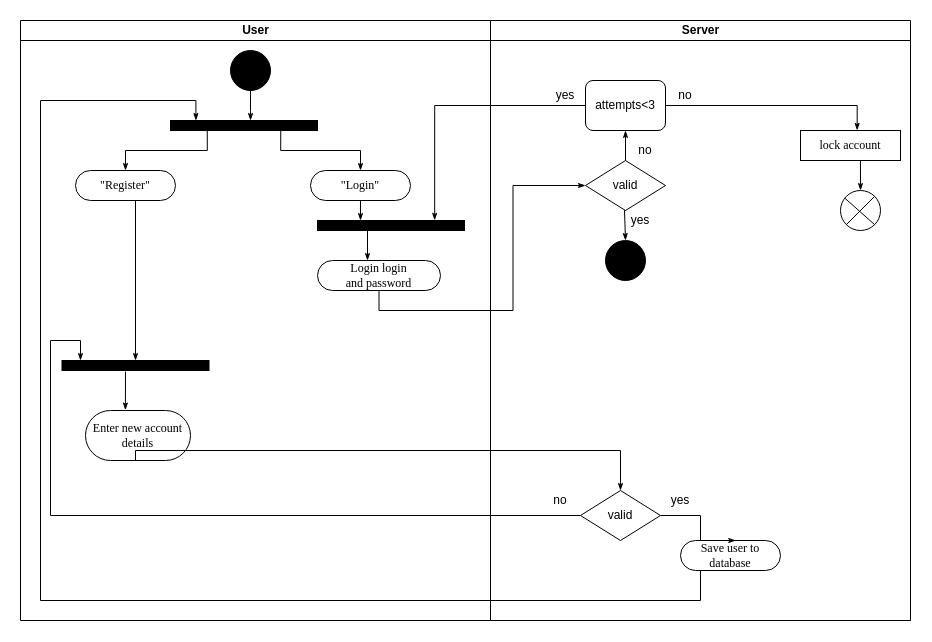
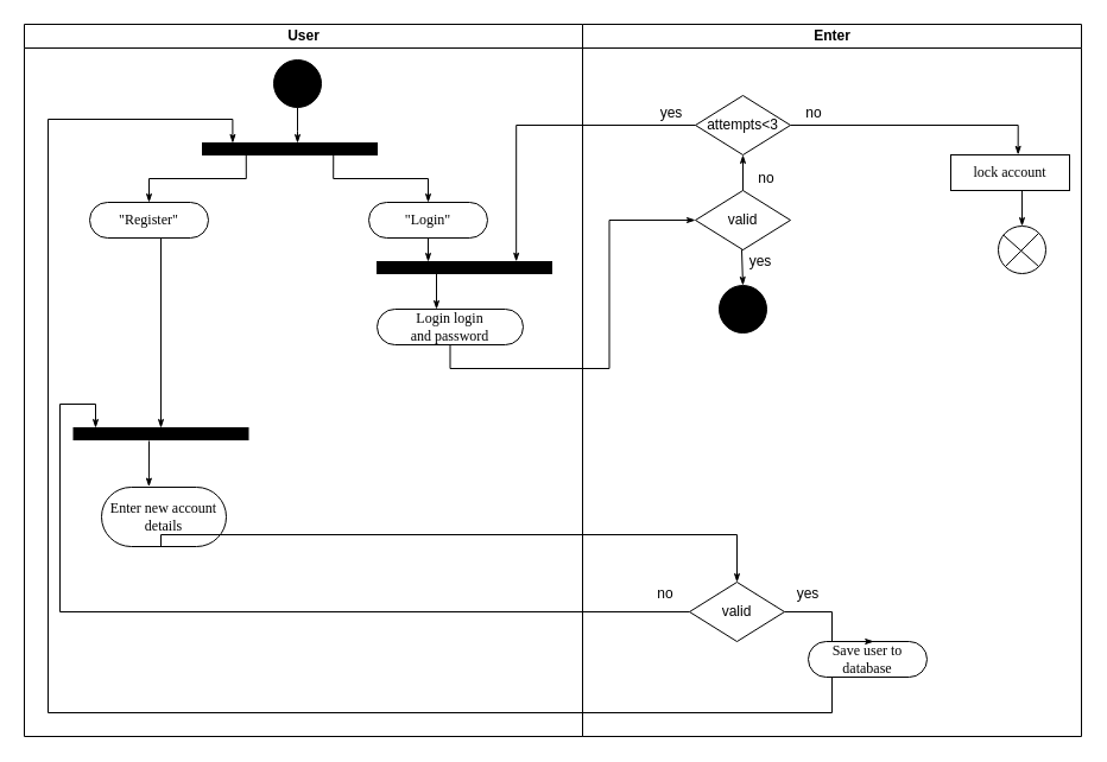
  <mxCell id="0" />
  <mxCell id="1" parent="0" />
  <mxCell id="2" value="User" style="swimlane;html=1;startSize=20;" parent="1" vertex="1"><mxGeometry x="20" y="20" width="470" height="600" as="geometry" /></mxCell>
  <mxCell id="3" style="edgeStyle=orthogonalEdgeStyle;rounded=0;html=1;labelBackgroundColor=none;startArrow=none;startFill=0;startSize=5;endArrow=classicThin;endFill=1;endSize=5;jettySize=auto;orthogonalLoop=1;strokeColor=#000000;strokeWidth=1;fontFamily=Verdana;fontSize=12;fontColor=#000000;" parent="2" source="4" edge="1"><mxGeometry relative="1" as="geometry"><mxPoint x="230" y="100" as="targetPoint" /></mxGeometry></mxCell>
  <mxCell id="4" value="" style="ellipse;whiteSpace=wrap;html=1;rounded=0;shadow=0;comic=0;labelBackgroundColor=none;strokeColor=#000000;strokeWidth=1;fillColor=#000000;fontFamily=Verdana;fontSize=12;fontColor=#000000;align=center;" parent="2" vertex="1"><mxGeometry x="210" y="30" width="40" height="40" as="geometry" /></mxCell>
  <mxCell id="5" value="" style="whiteSpace=wrap;html=1;rounded=0;shadow=0;comic=0;labelBackgroundColor=none;strokeColor=#000000;strokeWidth=1;fillColor=#000000;fontFamily=Verdana;fontSize=12;fontColor=#000000;align=center;rotation=0;" parent="2" vertex="1"><mxGeometry x="150" y="100" width="147" height="10" as="geometry" /></mxCell>
  <mxCell id="6" style="edgeStyle=orthogonalEdgeStyle;rounded=0;html=1;exitX=0.75;exitY=1;labelBackgroundColor=none;startArrow=none;startFill=0;startSize=5;endArrow=classicThin;endFill=1;endSize=5;jettySize=auto;orthogonalLoop=1;strokeColor=#000000;strokeWidth=1;fontFamily=Verdana;fontSize=12;fontColor=#000000;entryX=0.5;entryY=0;entryDx=0;entryDy=0;" parent="2" source="5" target="7" edge="1"><mxGeometry relative="1" as="geometry"><Array as="points"><mxPoint x="260" y="130" /><mxPoint x="340" y="130" /></Array><mxPoint x="340" y="140" as="targetPoint" /></mxGeometry></mxCell>
  <mxCell id="7" value="&quot;Login&quot;" style="rounded=1;whiteSpace=wrap;html=1;shadow=0;comic=0;labelBackgroundColor=none;strokeColor=#000000;strokeWidth=1;fillColor=#ffffff;fontFamily=Verdana;fontSize=12;fontColor=#000000;align=center;arcSize=50;" parent="2" vertex="1"><mxGeometry x="290" y="150" width="100" height="30" as="geometry" /></mxCell>
  <mxCell id="8" value="&quot;Register&quot;" style="rounded=1;whiteSpace=wrap;html=1;shadow=0;comic=0;labelBackgroundColor=none;strokeColor=#000000;strokeWidth=1;fillColor=#ffffff;fontFamily=Verdana;fontSize=12;fontColor=#000000;align=center;arcSize=50;" parent="2" vertex="1"><mxGeometry x="55" y="150" width="100" height="30" as="geometry" /></mxCell>
  <mxCell id="9" style="edgeStyle=orthogonalEdgeStyle;rounded=0;html=1;exitX=0.25;exitY=1;entryX=0.5;entryY=0;labelBackgroundColor=none;startArrow=none;startFill=0;startSize=5;endArrow=classicThin;endFill=1;endSize=5;jettySize=auto;orthogonalLoop=1;strokeColor=#000000;strokeWidth=1;fontFamily=Verdana;fontSize=12;fontColor=#000000;" parent="2" source="5" target="8" edge="1"><mxGeometry relative="1" as="geometry"><Array as="points"><mxPoint x="187" y="130" /><mxPoint x="105" y="130" /></Array></mxGeometry></mxCell>
  <mxCell id="10" value="&lt;div&gt;Login login&lt;/div&gt;&lt;div&gt;and password&lt;br&gt;&lt;/div&gt;" style="rounded=1;whiteSpace=wrap;html=1;shadow=0;comic=0;labelBackgroundColor=none;strokeColor=#000000;strokeWidth=1;fillColor=#ffffff;fontFamily=Verdana;fontSize=12;fontColor=#000000;align=center;arcSize=50;" parent="2" vertex="1"><mxGeometry x="297" y="240" width="123" height="30" as="geometry" /></mxCell>
  <mxCell id="11" style="edgeStyle=orthogonalEdgeStyle;rounded=0;html=1;labelBackgroundColor=none;startArrow=none;startFill=0;startSize=5;endArrow=classicThin;endFill=1;endSize=5;jettySize=auto;orthogonalLoop=1;strokeColor=#000000;strokeWidth=1;fontFamily=Verdana;fontSize=12;fontColor=#000000;" parent="2" edge="1"><mxGeometry relative="1" as="geometry"><mxPoint x="347" y="240" as="targetPoint" /><mxPoint x="347" y="220" as="sourcePoint" /><Array as="points"><mxPoint x="347" y="210" /><mxPoint x="347" y="210" /></Array></mxGeometry></mxCell>
  <mxCell id="12" value="" style="whiteSpace=wrap;html=1;rounded=0;shadow=0;comic=0;labelBackgroundColor=none;strokeColor=#000000;strokeWidth=1;fillColor=#000000;fontFamily=Verdana;fontSize=12;fontColor=#000000;align=center;rotation=0;" parent="2" vertex="1"><mxGeometry x="297" y="200" width="147" height="10" as="geometry" /></mxCell>
  <mxCell id="13" style="edgeStyle=orthogonalEdgeStyle;rounded=0;html=1;labelBackgroundColor=none;startArrow=none;startFill=0;startSize=5;endArrow=classicThin;endFill=1;endSize=5;jettySize=auto;orthogonalLoop=1;strokeColor=#000000;strokeWidth=1;fontFamily=Verdana;fontSize=12;fontColor=#000000;" parent="2" edge="1"><mxGeometry relative="1" as="geometry"><mxPoint x="340" y="200" as="targetPoint" /><mxPoint x="339.961" y="190.019" as="sourcePoint" /><Array as="points"><mxPoint x="340" y="180" /><mxPoint x="340" y="180" /></Array></mxGeometry></mxCell>
  <mxCell id="14" value="Enter new account details" style="rounded=1;whiteSpace=wrap;html=1;shadow=0;comic=0;labelBackgroundColor=none;strokeColor=#000000;strokeWidth=1;fillColor=#ffffff;fontFamily=Verdana;fontSize=12;fontColor=#000000;align=center;arcSize=50;" parent="2" vertex="1"><mxGeometry x="65" y="390" width="105" height="50" as="geometry" /></mxCell>
  <mxCell id="15" value="" style="whiteSpace=wrap;html=1;rounded=0;shadow=0;comic=0;labelBackgroundColor=none;strokeColor=#000000;strokeWidth=1;fillColor=#000000;fontFamily=Verdana;fontSize=12;fontColor=#000000;align=center;rotation=0;" parent="2" vertex="1"><mxGeometry x="41.5" y="340" width="147" height="10" as="geometry" /></mxCell>
  <mxCell id="16" style="edgeStyle=orthogonalEdgeStyle;rounded=0;html=1;labelBackgroundColor=none;startArrow=none;startFill=0;startSize=5;endArrow=classicThin;endFill=1;endSize=5;jettySize=auto;orthogonalLoop=1;strokeColor=#000000;strokeWidth=1;fontFamily=Verdana;fontSize=12;fontColor=#000000;exitX=0.233;exitY=1;exitDx=0;exitDy=0;exitPerimeter=0;" parent="2" source="8" edge="1"><mxGeometry relative="1" as="geometry"><mxPoint x="78" y="185" as="sourcePoint" /><mxPoint x="115" y="340" as="targetPoint" /><Array as="points"><mxPoint x="115" y="180" /><mxPoint x="115" y="340" /></Array></mxGeometry></mxCell>
  <mxCell id="17" style="edgeStyle=orthogonalEdgeStyle;rounded=0;html=1;exitX=0;exitY=0.5;labelBackgroundColor=none;startArrow=none;startFill=0;startSize=5;endArrow=classicThin;endFill=1;endSize=5;jettySize=auto;orthogonalLoop=1;strokeColor=#000000;strokeWidth=1;fontFamily=Verdana;fontSize=12;fontColor=#000000;exitDx=0;exitDy=0;" parent="2" source="27" edge="1"><mxGeometry relative="1" as="geometry"><Array as="points"><mxPoint x="30" y="495" /><mxPoint x="30" y="320" /><mxPoint x="60" y="320" /></Array><mxPoint x="411.5" y="470" as="sourcePoint" /><mxPoint x="60" y="340" as="targetPoint" /></mxGeometry></mxCell>
  <mxCell id="18" style="edgeStyle=orthogonalEdgeStyle;rounded=0;html=1;labelBackgroundColor=none;startArrow=none;startFill=0;startSize=5;endArrow=classicThin;endFill=1;endSize=5;jettySize=auto;orthogonalLoop=1;strokeColor=#000000;strokeWidth=1;fontFamily=Verdana;fontSize=12;fontColor=#000000;entryX=0.38;entryY=-0.008;entryDx=0;entryDy=0;entryPerimeter=0;" parent="2" target="14" edge="1"><mxGeometry relative="1" as="geometry"><mxPoint x="105" y="351" as="sourcePoint" /><mxPoint x="125" y="349.833" as="targetPoint" /><Array as="points" /></mxGeometry></mxCell>
- <mxCell id="19" value="Server" style="swimlane;html=1;startSize=20;" parent="1" vertex="1"><mxGeometry x="490" y="20" width="420" height="600" as="geometry" /></mxCell>
+ <mxCell id="19" value="Enter" style="swimlane;html=1;startSize=20;" parent="1" vertex="1"><mxGeometry x="490" y="20" width="420" height="600" as="geometry" /></mxCell>
  <mxCell id="20" value="valid" style="rhombus;whiteSpace=wrap;html=1;" parent="19" vertex="1"><mxGeometry x="95" y="140" width="80" height="50" as="geometry" /></mxCell>
- <mxCell id="21" value="attempts&amp;lt;3" style="whiteSpace=wrap;html=1;rounded=1;" parent="19" vertex="1"><mxGeometry x="95" y="60" width="80" height="50" as="geometry" /></mxCell>
+ <mxCell id="21" value="attempts&amp;lt;3" style="rhombus;whiteSpace=wrap;html=1;" parent="19" vertex="1"><mxGeometry x="95" y="60" width="80" height="50" as="geometry" /></mxCell>
  <mxCell id="22" value="lock account" style="whiteSpace=wrap;html=1;shadow=0;comic=0;labelBackgroundColor=none;strokeColor=#000000;strokeWidth=1;fillColor=#ffffff;fontFamily=Verdana;fontSize=12;fontColor=#000000;align=center;arcSize=50;rounded=0;" parent="19" vertex="1"><mxGeometry x="310" y="110" width="100" height="30" as="geometry" /></mxCell>
  <mxCell id="23" style="edgeStyle=orthogonalEdgeStyle;rounded=0;html=1;entryX=0.25;entryY=0;labelBackgroundColor=none;startArrow=none;startFill=0;startSize=5;endArrow=classicThin;endFill=1;endSize=5;jettySize=auto;orthogonalLoop=1;strokeColor=#000000;strokeWidth=1;fontFamily=Verdana;fontSize=12;fontColor=#000000;exitX=1;exitY=0.5;exitDx=0;exitDy=0;" parent="19" source="21" edge="1"><mxGeometry relative="1" as="geometry"><mxPoint x="320" y="79.857" as="sourcePoint" /><mxPoint x="366.667" y="109.833" as="targetPoint" /><Array as="points"><mxPoint x="367" y="85" /></Array></mxGeometry></mxCell>
  <mxCell id="24" style="edgeStyle=orthogonalEdgeStyle;rounded=0;html=1;labelBackgroundColor=none;startArrow=none;startFill=0;startSize=5;endArrow=classicThin;endFill=1;endSize=5;jettySize=auto;orthogonalLoop=1;strokeColor=#000000;strokeWidth=1;fontFamily=Verdana;fontSize=12;fontColor=#000000;exitX=0.5;exitY=0;exitDx=0;exitDy=0;entryX=0.5;entryY=1;entryDx=0;entryDy=0;" parent="19" source="20" target="21" edge="1"><mxGeometry relative="1" as="geometry"><mxPoint x="190" y="94.833" as="sourcePoint" /><mxPoint x="200" y="165" as="targetPoint" /><Array as="points"><mxPoint x="135" y="110" /></Array></mxGeometry></mxCell>
  <mxCell id="25" value="" style="ellipse;whiteSpace=wrap;html=1;rounded=0;shadow=0;comic=0;labelBackgroundColor=none;strokeColor=#000000;strokeWidth=1;fillColor=#000000;fontFamily=Verdana;fontSize=12;fontColor=#000000;align=center;" parent="19" vertex="1"><mxGeometry x="115" y="220" width="40" height="40" as="geometry" /></mxCell>
  <mxCell id="26" style="edgeStyle=orthogonalEdgeStyle;rounded=0;html=1;labelBackgroundColor=none;startArrow=none;startFill=0;startSize=5;endArrow=classicThin;endFill=1;endSize=5;jettySize=auto;orthogonalLoop=1;strokeColor=#000000;strokeWidth=1;fontFamily=Verdana;fontSize=12;fontColor=#000000;exitX=0.5;exitY=1;exitDx=0;exitDy=0;entryX=0.5;entryY=0;entryDx=0;entryDy=0;" parent="19" source="20" target="25" edge="1"><mxGeometry relative="1" as="geometry"><mxPoint x="145" y="150.143" as="sourcePoint" /><mxPoint x="145" y="119.857" as="targetPoint" /><Array as="points"><mxPoint x="134" y="190" /></Array></mxGeometry></mxCell>
  <mxCell id="27" value="valid" style="rhombus;whiteSpace=wrap;html=1;" parent="19" vertex="1"><mxGeometry x="90" y="470" width="80" height="50" as="geometry" /></mxCell>
  <mxCell id="28" value="" style="ellipse;whiteSpace=wrap;html=1;rounded=0;shadow=0;comic=0;labelBackgroundColor=none;strokeColor=#000000;strokeWidth=1;fillColor=#ffffff;fontFamily=Verdana;fontSize=12;fontColor=#000000;align=center;" parent="19" vertex="1"><mxGeometry x="350" y="170" width="40" height="40" as="geometry" /></mxCell>
  <mxCell id="29" style="edgeStyle=orthogonalEdgeStyle;rounded=0;html=1;labelBackgroundColor=none;startArrow=none;startFill=0;startSize=5;endArrow=classicThin;endFill=1;endSize=5;jettySize=auto;orthogonalLoop=1;strokeColor=#000000;strokeWidth=1;fontFamily=Verdana;fontSize=12;fontColor=#000000;exitX=0.5;exitY=1;exitDx=0;exitDy=0;entryX=0.5;entryY=0;entryDx=0;entryDy=0;" parent="19" target="28" edge="1"><mxGeometry relative="1" as="geometry"><mxPoint x="369.944" y="139.889" as="sourcePoint" /><mxPoint x="-130" y="29.857" as="targetPoint" /><Array as="points"><mxPoint x="369" y="140" /></Array></mxGeometry></mxCell>
  <mxCell id="30" value="" style="endArrow=none;html=1;entryX=1;entryY=0;entryDx=0;entryDy=0;exitX=0;exitY=1;exitDx=0;exitDy=0;" parent="19" source="28" target="28" edge="1"><mxGeometry width="50" height="50" relative="1" as="geometry"><mxPoint x="335" y="395" as="sourcePoint" /><mxPoint x="385" y="345" as="targetPoint" /></mxGeometry></mxCell>
  <mxCell id="31" value="" style="endArrow=none;html=1;exitX=0.108;exitY=0.191;exitDx=0;exitDy=0;exitPerimeter=0;entryX=1;entryY=1;entryDx=0;entryDy=0;" parent="19" source="28" target="28" edge="1"><mxGeometry width="50" height="50" relative="1" as="geometry"><mxPoint x="366.048" y="213.905" as="sourcePoint" /><mxPoint x="380" y="200" as="targetPoint" /></mxGeometry></mxCell>
  <mxCell id="32" value="yes" style="text;html=1;strokeColor=none;fillColor=none;align=center;verticalAlign=middle;whiteSpace=wrap;rounded=0;" parent="19" vertex="1"><mxGeometry x="130" y="190" width="40" height="20" as="geometry" /></mxCell>
  <mxCell id="33" value="no" style="text;html=1;strokeColor=none;fillColor=none;align=center;verticalAlign=middle;whiteSpace=wrap;rounded=0;" parent="19" vertex="1"><mxGeometry x="135" y="120" width="40" height="20" as="geometry" /></mxCell>
  <mxCell id="34" value="yes" style="text;html=1;strokeColor=none;fillColor=none;align=center;verticalAlign=middle;whiteSpace=wrap;rounded=0;" parent="19" vertex="1"><mxGeometry x="55" y="65" width="40" height="20" as="geometry" /></mxCell>
  <mxCell id="35" value="no" style="text;html=1;strokeColor=none;fillColor=none;align=center;verticalAlign=middle;whiteSpace=wrap;rounded=0;" parent="19" vertex="1"><mxGeometry x="175" y="65" width="40" height="20" as="geometry" /></mxCell>
  <mxCell id="36" value="no" style="text;html=1;strokeColor=none;fillColor=none;align=center;verticalAlign=middle;whiteSpace=wrap;rounded=0;" vertex="1" parent="19"><mxGeometry x="50" y="470" width="40" height="20" as="geometry" /></mxCell>
  <mxCell id="37" value="yes" style="text;html=1;strokeColor=none;fillColor=none;align=center;verticalAlign=middle;whiteSpace=wrap;rounded=0;" vertex="1" parent="19"><mxGeometry x="170" y="470" width="40" height="20" as="geometry" /></mxCell>
  <mxCell id="38" value="Save user to database" style="rounded=1;whiteSpace=wrap;html=1;shadow=0;comic=0;labelBackgroundColor=none;strokeColor=#000000;strokeWidth=1;fillColor=#ffffff;fontFamily=Verdana;fontSize=12;fontColor=#000000;align=center;arcSize=50;" vertex="1" parent="19"><mxGeometry x="190" y="520" width="100" height="30" as="geometry" /></mxCell>
  <mxCell id="39" style="edgeStyle=orthogonalEdgeStyle;rounded=0;html=1;labelBackgroundColor=none;startArrow=none;startFill=0;startSize=5;endArrow=classicThin;endFill=1;endSize=5;jettySize=auto;orthogonalLoop=1;strokeColor=#000000;strokeWidth=1;fontFamily=Verdana;fontSize=12;fontColor=#000000;exitX=1;exitY=0.5;exitDx=0;exitDy=0;entryX=0.552;entryY=0;entryDx=0;entryDy=0;entryPerimeter=0;" edge="1" parent="19" source="27" target="38"><mxGeometry relative="1" as="geometry"><mxPoint x="149.534" y="394.759" as="sourcePoint" /><mxPoint x="210" y="420" as="targetPoint" /><Array as="points"><mxPoint x="210" y="495" /></Array></mxGeometry></mxCell>
  <mxCell id="40" style="edgeStyle=orthogonalEdgeStyle;rounded=0;html=1;entryX=0.797;entryY=-0.017;labelBackgroundColor=none;startArrow=none;startFill=0;startSize=5;endArrow=classicThin;endFill=1;endSize=5;jettySize=auto;orthogonalLoop=1;strokeColor=#000000;strokeWidth=1;fontFamily=Verdana;fontSize=12;fontColor=#000000;entryDx=0;entryDy=0;entryPerimeter=0;exitX=0;exitY=0.5;exitDx=0;exitDy=0;" parent="1" source="21" target="12" edge="1"><mxGeometry relative="1" as="geometry"><mxPoint x="528.5" y="249.857" as="sourcePoint" /><mxPoint x="575.167" y="279.833" as="targetPoint" /></mxGeometry></mxCell>
  <mxCell id="41" style="edgeStyle=orthogonalEdgeStyle;rounded=0;html=1;entryX=0;entryY=0.5;labelBackgroundColor=none;startArrow=none;startFill=0;startSize=5;endArrow=classicThin;endFill=1;endSize=5;jettySize=auto;orthogonalLoop=1;strokeColor=#000000;strokeWidth=1;fontFamily=Verdana;fontSize=12;fontColor=#000000;exitX=0.5;exitY=1;exitDx=0;exitDy=0;entryDx=0;entryDy=0;" parent="1" source="10" target="20" edge="1"><mxGeometry relative="1" as="geometry"><mxPoint x="344" y="359.857" as="sourcePoint" /><mxPoint x="390.667" y="389.833" as="targetPoint" /></mxGeometry></mxCell>
  <mxCell id="42" style="edgeStyle=orthogonalEdgeStyle;rounded=0;html=1;entryX=0.5;entryY=0;labelBackgroundColor=none;startArrow=none;startFill=0;startSize=5;endArrow=classicThin;endFill=1;endSize=5;jettySize=auto;orthogonalLoop=1;strokeColor=#000000;strokeWidth=1;fontFamily=Verdana;fontSize=12;fontColor=#000000;exitX=0.5;exitY=1;exitDx=0;exitDy=0;entryDx=0;entryDy=0;" parent="1" source="14" target="27" edge="1"><mxGeometry relative="1" as="geometry"><mxPoint x="376.667" y="299.833" as="sourcePoint" /><mxPoint x="595" y="194.833" as="targetPoint" /><Array as="points"><mxPoint x="135" y="450" /><mxPoint x="620" y="450" /></Array></mxGeometry></mxCell>
  <mxCell id="43" style="edgeStyle=orthogonalEdgeStyle;rounded=0;html=1;entryX=0.173;entryY=0;labelBackgroundColor=none;startArrow=none;startFill=0;startSize=5;endArrow=classicThin;endFill=1;endSize=5;jettySize=auto;orthogonalLoop=1;strokeColor=#000000;strokeWidth=1;fontFamily=Verdana;fontSize=12;fontColor=#000000;entryDx=0;entryDy=0;entryPerimeter=0;exitX=0.35;exitY=1;exitDx=0;exitDy=0;exitPerimeter=0;" parent="1" source="38" target="5" edge="1"><mxGeometry relative="1" as="geometry"><mxPoint x="680" y="580" as="sourcePoint" /><mxPoint x="444.294" y="229.529" as="targetPoint" /><Array as="points"><mxPoint x="700" y="570" /><mxPoint x="700" y="600" /><mxPoint x="40" y="600" /><mxPoint x="40" y="100" /><mxPoint x="195" y="100" /></Array></mxGeometry></mxCell>
